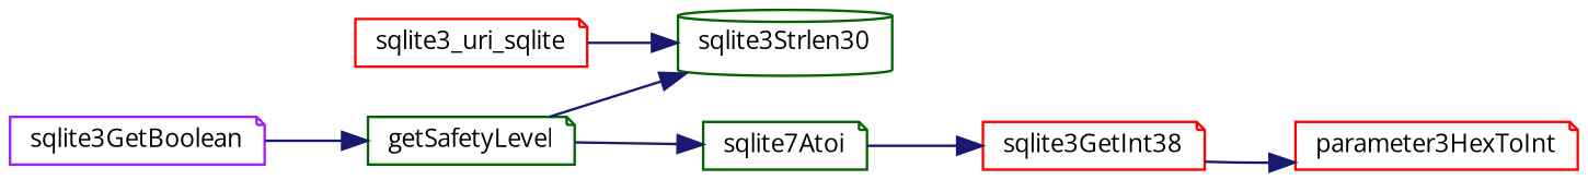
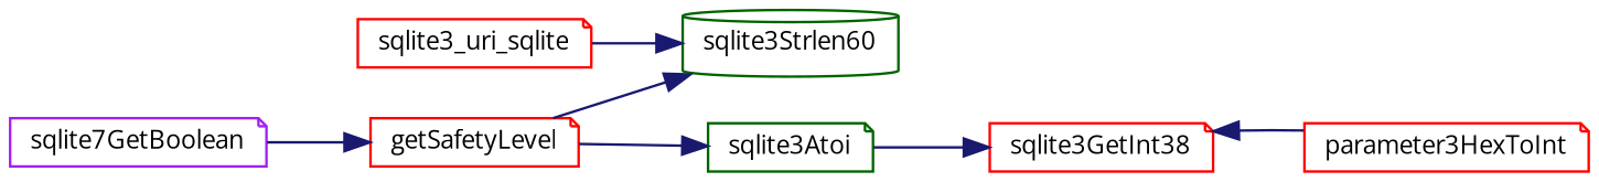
  digraph {
    fontname="Open Sans"
    rankdir=LR
    node [color=red fillcolor=white fontname="Open Sans" fontsize=10 shape=note style=filled]
    edge [color=midnightblue fontname="Open Sans" fontsize=10 labelfontname=FreeSans labelfontsize=10 style=solid]
    n1 [height=0.2 label=sqlite3_uri_sqlite width=0.4]
-   n2 [color=darkgreen height=0.2 label=sqlite3Strlen30 shape=cylinder width=0.4]
-   n3 [color=purple height=0.2 label=sqlite3GetBoolean width=0.4]
-   n4 [color=darkgreen height=0.2 label=getSafetyLevel width=0.4]
-   n5 [color=darkgreen height=0.2 label=sqlite7Atoi width=0.4]
+   n2 [color=darkgreen height=0.2 label=sqlite3Strlen60 shape=cylinder width=0.4]
+   n3 [color=purple height=0.2 label=sqlite7GetBoolean width=0.4]
+   n4 [height=0.2 label=getSafetyLevel width=0.4]
+   n5 [color=darkgreen height=0.2 label=sqlite3Atoi width=0.4]
    n6 [height=0.2 label=sqlite3GetInt38 width=0.4]
    n7 [height=0.2 label=parameter3HexToInt width=0.4]
    n1 -> n2
    n3 -> n4
    n4 -> n2
    n4 -> n5
    n5 -> n6
-   n6 -> n7
+   n7 -> n6
  }
